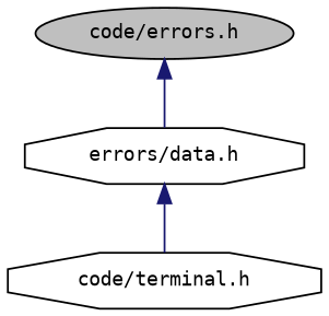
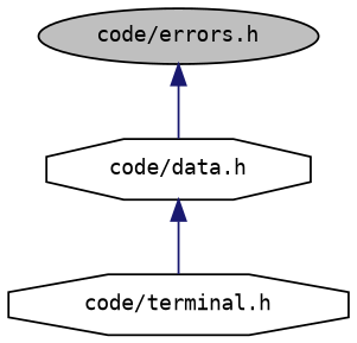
  digraph {
    fontname="DejaVu Sans Mono"
    node [color=black fillcolor=white fontname="DejaVu Sans Mono" fontsize=10 shape=octagon style=filled]
    edge [color=midnightblue dir=back fontname="DejaVu Sans Mono" fontsize=10 labelfontname=Helvetica labelfontsize=10 style=solid]
    n1 [fillcolor=grey75 fontcolor=black height=0.2 label="code/errors.h" shape=ellipse width=0.4]
-   n2 [height=0.2 label="errors/data.h" width=0.4]
+   n2 [height=0.2 label="code/data.h" width=0.4]
    n3 [height=0.2 label="code/terminal.h" width=0.4]
    n1 -> n2
    n2 -> n3
  }
